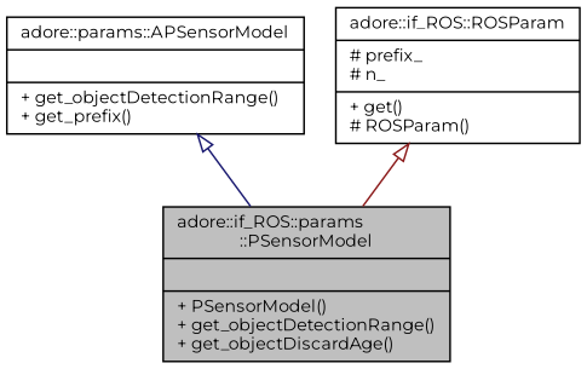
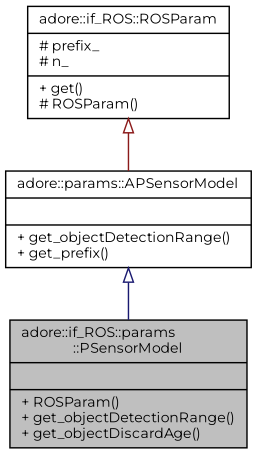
  digraph {
    fontname=Montserrat
    node [color=black fillcolor=white fontname=Montserrat fontsize=10 shape=record style=filled]
    edge [arrowtail=onormal dir=back fontname=Montserrat fontsize=10 labelfontname=Helvetica labelfontsize=10 style=solid]
-   n1 [fillcolor=grey75 fontcolor=black height=0.2 label="{adore::if_ROS::params\l::PSensorModel\n||+ PSensorModel()\l+ get_objectDetectionRange()\l+ get_objectDiscardAge()\l}" width=0.4]
+   n1 [fillcolor=grey75 fontcolor=black height=0.2 label="{adore::if_ROS::params\l::PSensorModel\n||+ ROSParam()\l+ get_objectDetectionRange()\l+ get_objectDiscardAge()\l}" width=0.4]
    n2 [height=0.2 label="{adore::params::APSensorModel\n||+ get_objectDetectionRange()\l+ get_prefix()\l}" width=0.4]
    n3 [height=0.2 label="{adore::if_ROS::ROSParam\n|# prefix_\l# n_\l|+ get()\l# ROSParam()\l}" width=0.4]
    n2 -> n1 [color=midnightblue]
-   n3 -> n1 [color=firebrick4]
+   n3 -> n2 [color=firebrick4]
  }
